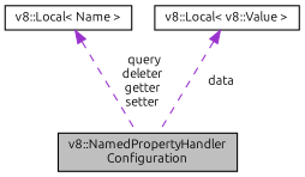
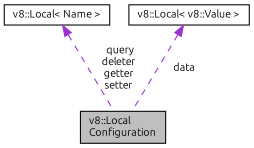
  digraph {
    fontname=Ubuntu
    node [color=black fillcolor=white fontname=Ubuntu fontsize=10 shape=record style=filled]
    edge [color=darkorchid3 dir=back fontname=Ubuntu fontsize=10 labelfontname=Helvetica labelfontsize=10 style=dashed]
-   n1 [fillcolor=grey75 fontcolor=black height=0.2 label="v8::NamedPropertyHandler\lConfiguration" width=0.4]
+   n1 [fillcolor=grey75 fontcolor=black height=0.2 label="v8::Local\lConfiguration" width=0.4]
    n2 [height=0.2 label="v8::Local\< Name \>" width=0.4]
    n3 [height=0.2 label="v8::Local\< v8::Value \>" width=0.4]
    n2 -> n1 [label=" query\ndeleter\ngetter\nsetter"]
    n3 -> n1 [label=" data"]
  }
